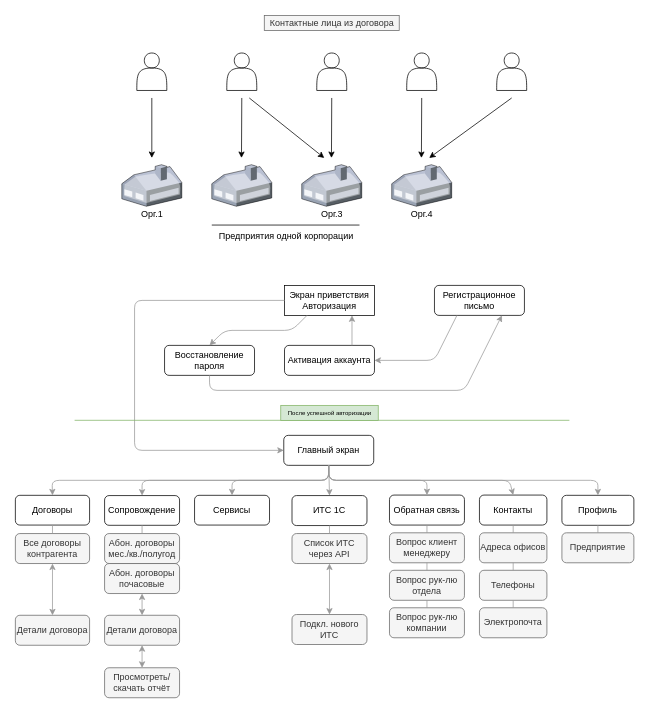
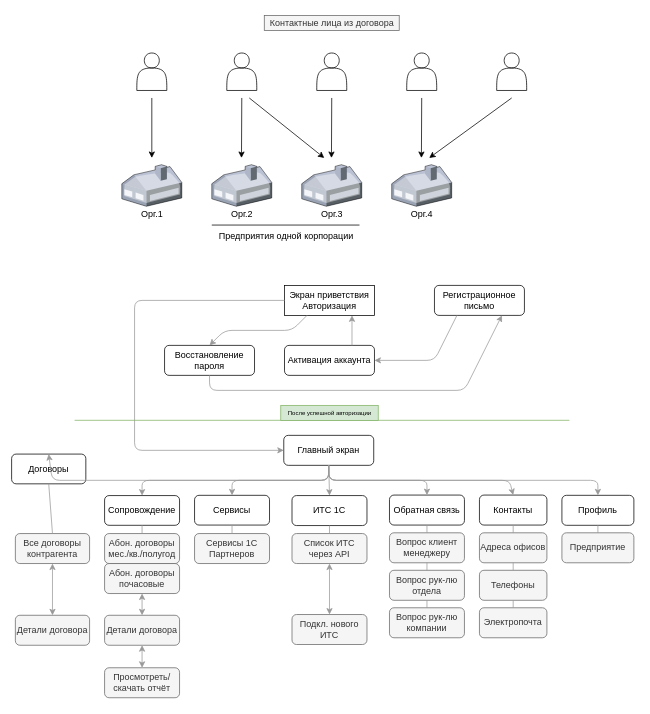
  <mxCell id="0" />
  <mxCell id="1" parent="0" />
  <mxCell id="2" value="" style="verticalLabelPosition=bottom;sketch=0;aspect=fixed;html=1;verticalAlign=top;strokeColor=none;align=center;outlineConnect=0;shape=mxgraph.citrix.home_office;" vertex="1" parent="1"><mxGeometry x="162" y="219" width="80" height="55.5" as="geometry" /></mxCell>
  <mxCell id="3" value="" style="verticalLabelPosition=bottom;sketch=0;aspect=fixed;html=1;verticalAlign=top;strokeColor=none;align=center;outlineConnect=0;shape=mxgraph.citrix.home_office;" vertex="1" parent="1"><mxGeometry x="282" y="219" width="80" height="55.5" as="geometry" /></mxCell>
  <mxCell id="4" value="" style="verticalLabelPosition=bottom;sketch=0;aspect=fixed;html=1;verticalAlign=top;strokeColor=none;align=center;outlineConnect=0;shape=mxgraph.citrix.home_office;" vertex="1" parent="1"><mxGeometry x="402" y="219" width="80" height="55.5" as="geometry" /></mxCell>
  <mxCell id="5" value="" style="endArrow=classic;html=1;rounded=0;" edge="1" parent="1"><mxGeometry width="50" height="50" relative="1" as="geometry"><mxPoint x="202" y="130" as="sourcePoint" /><mxPoint x="202" y="210" as="targetPoint" /></mxGeometry></mxCell>
  <mxCell id="6" value="" style="endArrow=classic;html=1;rounded=0;" edge="1" parent="1"><mxGeometry width="50" height="50" relative="1" as="geometry"><mxPoint x="322" y="130" as="sourcePoint" /><mxPoint x="321.6" y="210" as="targetPoint" /></mxGeometry></mxCell>
  <mxCell id="7" value="" style="endArrow=classic;html=1;rounded=0;" edge="1" parent="1"><mxGeometry width="50" height="50" relative="1" as="geometry"><mxPoint x="442" y="130" as="sourcePoint" /><mxPoint x="441.6" y="210" as="targetPoint" /></mxGeometry></mxCell>
  <mxCell id="8" value="" style="endArrow=classic;html=1;rounded=0;" edge="1" parent="1"><mxGeometry width="50" height="50" relative="1" as="geometry"><mxPoint x="332" y="130" as="sourcePoint" /><mxPoint x="432" y="210" as="targetPoint" /></mxGeometry></mxCell>
  <mxCell id="9" value="Контактные лица из договора" style="text;html=1;align=center;verticalAlign=middle;resizable=0;points=[];autosize=1;strokeColor=#666666;fillColor=#f5f5f5;fontColor=#333333;" vertex="1" parent="1"><mxGeometry x="352" y="20" width="180" height="20" as="geometry" /></mxCell>
  <mxCell id="10" value="Орг.1" style="text;html=1;align=center;verticalAlign=middle;resizable=0;points=[];autosize=1;strokeColor=none;fillColor=none;" vertex="1" parent="1"><mxGeometry x="182" y="274.5" width="40" height="20" as="geometry" /></mxCell>
+ <mxCell id="11" value="Орг.2" style="text;html=1;align=center;verticalAlign=middle;resizable=0;points=[];autosize=1;strokeColor=none;fillColor=none;" vertex="1" parent="1"><mxGeometry x="302" y="274.5" width="40" height="20" as="geometry" /></mxCell>
  <mxCell id="12" value="Орг.3" style="text;html=1;align=center;verticalAlign=middle;resizable=0;points=[];autosize=1;strokeColor=none;fillColor=none;" vertex="1" parent="1"><mxGeometry x="422" y="274.5" width="40" height="20" as="geometry" /></mxCell>
  <mxCell id="13" value="" style="shape=actor;whiteSpace=wrap;html=1;" vertex="1" parent="1"><mxGeometry x="182" y="70" width="40" height="50" as="geometry" /></mxCell>
  <mxCell id="14" value="" style="shape=actor;whiteSpace=wrap;html=1;" vertex="1" parent="1"><mxGeometry x="302" y="70" width="40" height="50" as="geometry" /></mxCell>
  <mxCell id="15" value="" style="shape=actor;whiteSpace=wrap;html=1;" vertex="1" parent="1"><mxGeometry x="422" y="70" width="40" height="50" as="geometry" /></mxCell>
  <mxCell id="16" value="" style="verticalLabelPosition=bottom;sketch=0;aspect=fixed;html=1;verticalAlign=top;strokeColor=none;align=center;outlineConnect=0;shape=mxgraph.citrix.home_office;" vertex="1" parent="1"><mxGeometry x="522" y="219" width="80" height="55.5" as="geometry" /></mxCell>
  <mxCell id="17" value="" style="endArrow=classic;html=1;rounded=0;" edge="1" parent="1"><mxGeometry width="50" height="50" relative="1" as="geometry"><mxPoint x="562" y="130" as="sourcePoint" /><mxPoint x="561.6" y="210" as="targetPoint" /></mxGeometry></mxCell>
  <mxCell id="18" value="Орг.4" style="text;html=1;align=center;verticalAlign=middle;resizable=0;points=[];autosize=1;strokeColor=none;fillColor=none;" vertex="1" parent="1"><mxGeometry x="542" y="274.5" width="40" height="20" as="geometry" /></mxCell>
  <mxCell id="19" value="" style="shape=actor;whiteSpace=wrap;html=1;" vertex="1" parent="1"><mxGeometry x="542" y="70" width="40" height="50" as="geometry" /></mxCell>
  <mxCell id="20" value="" style="endArrow=classic;html=1;rounded=0;" edge="1" parent="1"><mxGeometry width="50" height="50" relative="1" as="geometry"><mxPoint x="682" y="130" as="sourcePoint" /><mxPoint x="572" y="210" as="targetPoint" /></mxGeometry></mxCell>
  <mxCell id="21" value="" style="shape=actor;whiteSpace=wrap;html=1;" vertex="1" parent="1"><mxGeometry x="662" y="70" width="40" height="50" as="geometry" /></mxCell>
  <mxCell id="22" value="" style="line;strokeWidth=1;rotatable=0;dashed=0;labelPosition=right;align=left;verticalAlign=middle;spacingTop=0;spacingLeft=6;points=[];portConstraint=eastwest;" vertex="1" parent="1"><mxGeometry x="282" y="294.5" width="197" height="10" as="geometry" /></mxCell>
  <mxCell id="23" value="Предприятия одной корпорации" style="text;html=1;align=center;verticalAlign=middle;resizable=0;points=[];autosize=1;strokeColor=none;fillColor=none;" vertex="1" parent="1"><mxGeometry x="285.5" y="304.5" width="190" height="20" as="geometry" /></mxCell>
  <mxCell id="24" value="Экран приветствия&lt;br&gt;Авторизация" style="whiteSpace=wrap;html=1;rounded=0;" vertex="1" parent="1"><mxGeometry x="379" y="380" width="120" height="40" as="geometry" /></mxCell>
  <mxCell id="25" value="Главный экран" style="rounded=1;whiteSpace=wrap;html=1;" vertex="1" parent="1"><mxGeometry x="378" y="580" width="120" height="40" as="geometry" /></mxCell>
  <mxCell id="26" value="" style="endArrow=classic;html=1;rounded=1;exitX=0;exitY=0.5;exitDx=0;exitDy=0;entryX=0;entryY=0.5;entryDx=0;entryDy=0;strokeColor=#999999;strokeWidth=1;startSize=6;jumpSize=6;" edge="1" parent="1" source="24" target="25"><mxGeometry width="50" height="50" relative="1" as="geometry"><mxPoint x="429" y="550" as="sourcePoint" /><mxPoint x="479" y="500" as="targetPoint" /><Array as="points"><mxPoint x="179" y="400" /><mxPoint x="179" y="600" /></Array></mxGeometry></mxCell>
  <mxCell id="27" value="Восстановление пароля" style="rounded=1;whiteSpace=wrap;html=1;" vertex="1" parent="1"><mxGeometry x="219" y="460" width="120" height="40" as="geometry" /></mxCell>
  <mxCell id="28" value="Активация аккаунта" style="rounded=1;whiteSpace=wrap;html=1;" vertex="1" parent="1"><mxGeometry x="379" y="460" width="120" height="40" as="geometry" /></mxCell>
  <mxCell id="29" value="" style="endArrow=classic;html=1;rounded=1;exitX=0.25;exitY=1;exitDx=0;exitDy=0;strokeColor=#999999;entryX=0.5;entryY=0;entryDx=0;entryDy=0;" edge="1" parent="1" source="24" target="27"><mxGeometry width="50" height="50" relative="1" as="geometry"><mxPoint x="149" y="410" as="sourcePoint" /><mxPoint x="209" y="450" as="targetPoint" /><Array as="points"><mxPoint x="389" y="440" /><mxPoint x="299" y="440" /></Array></mxGeometry></mxCell>
  <mxCell id="30" value="Регистрационное письмо" style="rounded=1;whiteSpace=wrap;html=1;" vertex="1" parent="1"><mxGeometry x="579" y="380" width="120" height="40" as="geometry" /></mxCell>
  <mxCell id="31" value="" style="endArrow=classic;html=1;rounded=1;exitX=0.25;exitY=1;exitDx=0;exitDy=0;entryX=1;entryY=0.5;entryDx=0;entryDy=0;strokeColor=#999999;" edge="1" parent="1" source="30" target="28"><mxGeometry width="50" height="50" relative="1" as="geometry"><mxPoint x="209" y="430" as="sourcePoint" /><mxPoint x="209" y="470" as="targetPoint" /><Array as="points"><mxPoint x="579" y="480" /></Array></mxGeometry></mxCell>
  <mxCell id="32" value="" style="endArrow=classic;html=1;rounded=1;exitX=0.5;exitY=1;exitDx=0;exitDy=0;entryX=0.75;entryY=1;entryDx=0;entryDy=0;strokeColor=#999999;" edge="1" parent="1" source="27" target="30"><mxGeometry width="50" height="50" relative="1" as="geometry"><mxPoint x="689" y="470" as="sourcePoint" /><mxPoint x="679" y="520" as="targetPoint" /><Array as="points"><mxPoint x="279" y="520" /><mxPoint x="619" y="520" /></Array></mxGeometry></mxCell>
  <mxCell id="33" value="" style="endArrow=classic;html=1;rounded=1;exitX=0.75;exitY=0;exitDx=0;exitDy=0;entryX=0.75;entryY=1;entryDx=0;entryDy=0;strokeColor=#999999;" edge="1" parent="1" source="28" target="24"><mxGeometry width="50" height="50" relative="1" as="geometry"><mxPoint x="179" y="430" as="sourcePoint" /><mxPoint x="179" y="470" as="targetPoint" /><Array as="points" /></mxGeometry></mxCell>
  <mxCell id="34" value="Сервисы" style="rounded=1;whiteSpace=wrap;html=1;" vertex="1" parent="1"><mxGeometry x="259" y="660" width="100" height="39.67" as="geometry" /></mxCell>
  <mxCell id="35" value="ИТС 1С" style="rounded=1;whiteSpace=wrap;html=1;" vertex="1" parent="1"><mxGeometry x="389" y="660.33" width="100" height="40" as="geometry" /></mxCell>
  <mxCell id="36" value="Обратная связь" style="rounded=1;whiteSpace=wrap;html=1;" vertex="1" parent="1"><mxGeometry x="519" y="659.67" width="100" height="40" as="geometry" /></mxCell>
  <mxCell id="37" value="Контакты" style="rounded=1;whiteSpace=wrap;html=1;" vertex="1" parent="1"><mxGeometry x="639" y="659.67" width="90" height="40" as="geometry" /></mxCell>
  <mxCell id="38" value="Профиль" style="rounded=1;whiteSpace=wrap;html=1;" vertex="1" parent="1"><mxGeometry x="749" y="660" width="96" height="40" as="geometry" /></mxCell>
  <mxCell id="39" value="Сопровождение" style="rounded=1;whiteSpace=wrap;html=1;" vertex="1" parent="1"><mxGeometry x="139" y="660.33" width="100" height="39.67" as="geometry" /></mxCell>
- <mxCell id="40" value="Договоры" style="rounded=1;whiteSpace=wrap;html=1;" vertex="1" parent="1"><mxGeometry x="20" y="660" width="99" height="39.67" as="geometry" /></mxCell>
+ <mxCell id="40" value="Договоры" style="rounded=1;whiteSpace=wrap;html=1;" vertex="1" parent="1"><mxGeometry x="15" y="605" width="99" height="39.67" as="geometry" /></mxCell>
  <mxCell id="41" value="" style="endArrow=classic;html=1;rounded=1;exitX=0.5;exitY=1;exitDx=0;exitDy=0;entryX=0.5;entryY=0;entryDx=0;entryDy=0;strokeColor=#999999;" edge="1" parent="1" source="25" target="35"><mxGeometry width="50" height="50" relative="1" as="geometry"><mxPoint x="179" y="430" as="sourcePoint" /><mxPoint x="179" y="470" as="targetPoint" /><Array as="points" /></mxGeometry></mxCell>
  <mxCell id="42" value="" style="endArrow=classic;html=1;rounded=1;entryX=0.5;entryY=0;entryDx=0;entryDy=0;strokeColor=#999999;exitX=0.5;exitY=1;exitDx=0;exitDy=0;" edge="1" parent="1" source="25" target="34"><mxGeometry width="50" height="50" relative="1" as="geometry"><mxPoint x="439" y="620" as="sourcePoint" /><mxPoint x="449" y="670.33" as="targetPoint" /><Array as="points"><mxPoint x="438" y="640" /><mxPoint x="309" y="640" /></Array></mxGeometry></mxCell>
  <mxCell id="43" value="" style="endArrow=classic;html=1;rounded=1;entryX=0.5;entryY=0;entryDx=0;entryDy=0;strokeColor=#999999;exitX=0.5;exitY=1;exitDx=0;exitDy=0;" edge="1" parent="1" source="25" target="39"><mxGeometry width="50" height="50" relative="1" as="geometry"><mxPoint x="439" y="620" as="sourcePoint" /><mxPoint x="338.5" y="670" as="targetPoint" /><Array as="points"><mxPoint x="438" y="640" /><mxPoint x="189" y="640" /></Array></mxGeometry></mxCell>
  <mxCell id="44" value="" style="endArrow=classic;html=1;rounded=1;entryX=0.5;entryY=0;entryDx=0;entryDy=0;strokeColor=#999999;exitX=0.5;exitY=1;exitDx=0;exitDy=0;" edge="1" parent="1" source="25" target="40"><mxGeometry width="50" height="50" relative="1" as="geometry"><mxPoint x="439" y="620" as="sourcePoint" /><mxPoint x="226.5" y="670.33" as="targetPoint" /><Array as="points"><mxPoint x="438" y="640" /><mxPoint x="69" y="640" /></Array></mxGeometry></mxCell>
  <mxCell id="45" value="" style="endArrow=classic;html=1;rounded=1;entryX=0.5;entryY=0;entryDx=0;entryDy=0;strokeColor=#999999;exitX=0.5;exitY=1;exitDx=0;exitDy=0;" edge="1" parent="1" source="25" target="36"><mxGeometry width="50" height="50" relative="1" as="geometry"><mxPoint x="439" y="620" as="sourcePoint" /><mxPoint x="449" y="670.33" as="targetPoint" /><Array as="points"><mxPoint x="438" y="640" /><mxPoint x="569" y="640" /></Array></mxGeometry></mxCell>
  <mxCell id="46" value="" style="endArrow=classic;html=1;rounded=1;exitX=0.5;exitY=1;exitDx=0;exitDy=0;entryX=0.5;entryY=0;entryDx=0;entryDy=0;strokeColor=#999999;" edge="1" parent="1" source="25" target="37"><mxGeometry width="50" height="50" relative="1" as="geometry"><mxPoint x="449" y="630" as="sourcePoint" /><mxPoint x="449" y="670.33" as="targetPoint" /><Array as="points"><mxPoint x="438" y="640" /><mxPoint x="679" y="640" /></Array></mxGeometry></mxCell>
  <mxCell id="47" value="" style="endArrow=classic;html=1;rounded=1;exitX=0.5;exitY=1;exitDx=0;exitDy=0;entryX=0.5;entryY=0;entryDx=0;entryDy=0;strokeColor=#999999;" edge="1" parent="1" source="25" target="38"><mxGeometry width="50" height="50" relative="1" as="geometry"><mxPoint x="469" y="650" as="sourcePoint" /><mxPoint x="469" y="690.33" as="targetPoint" /><Array as="points"><mxPoint x="438" y="640" /><mxPoint x="797" y="640" /></Array></mxGeometry></mxCell>
  <mxCell id="48" value="Предприятие" style="rounded=1;whiteSpace=wrap;html=1;fillColor=#f5f5f5;fontColor=#333333;strokeColor=#666666;" vertex="1" parent="1"><mxGeometry x="749" y="710" width="96" height="40" as="geometry" /></mxCell>
  <mxCell id="49" value="" style="line;strokeWidth=1;rotatable=0;dashed=0;labelPosition=right;align=left;verticalAlign=middle;spacingTop=0;spacingLeft=6;points=[];portConstraint=eastwest;fontSize=8;fillColor=#d5e8d4;strokeColor=#82b366;" vertex="1" parent="1"><mxGeometry x="99" y="555" width="660" height="9.87" as="geometry" /></mxCell>
  <mxCell id="50" value="&lt;font style=&quot;font-size: 8px;&quot;&gt;После успешной авторизации&lt;br&gt;&lt;/font&gt;" style="text;html=1;align=center;verticalAlign=middle;resizable=0;points=[];autosize=1;strokeColor=#82b366;fillColor=#d5e8d4;" vertex="1" parent="1"><mxGeometry x="374" y="540" width="130" height="20" as="geometry" /></mxCell>
  <mxCell id="51" value="Подкл. нового ИТС" style="rounded=1;whiteSpace=wrap;html=1;fillColor=#f5f5f5;fontColor=#333333;strokeColor=#666666;" vertex="1" parent="1"><mxGeometry x="389" y="819" width="100" height="40" as="geometry" /></mxCell>
  <mxCell id="52" value="Адреса офисов" style="rounded=1;whiteSpace=wrap;html=1;fillColor=#f5f5f5;fontColor=#333333;strokeColor=#666666;" vertex="1" parent="1"><mxGeometry x="639" y="710" width="90" height="40" as="geometry" /></mxCell>
  <mxCell id="53" value="Телефоны" style="rounded=1;whiteSpace=wrap;html=1;fillColor=#f5f5f5;fontColor=#333333;strokeColor=#666666;" vertex="1" parent="1"><mxGeometry x="639" y="760" width="90" height="40" as="geometry" /></mxCell>
  <mxCell id="54" value="Электропочта" style="rounded=1;whiteSpace=wrap;html=1;fillColor=#f5f5f5;fontColor=#333333;strokeColor=#666666;" vertex="1" parent="1"><mxGeometry x="639" y="810" width="90" height="40" as="geometry" /></mxCell>
  <mxCell id="55" value="" style="endArrow=none;html=1;rounded=0;fontSize=8;strokeColor=#999999;entryX=0.5;entryY=1;entryDx=0;entryDy=0;" edge="1" parent="1" source="52" target="37"><mxGeometry relative="1" as="geometry"><mxPoint x="314" y="820" as="sourcePoint" /><mxPoint x="474" y="820" as="targetPoint" /></mxGeometry></mxCell>
  <mxCell id="56" value="" style="endArrow=none;html=1;rounded=0;fontSize=8;strokeColor=#999999;entryX=0.5;entryY=1;entryDx=0;entryDy=0;exitX=0.5;exitY=0;exitDx=0;exitDy=0;" edge="1" parent="1" source="53" target="52"><mxGeometry relative="1" as="geometry"><mxPoint x="674" y="771" as="sourcePoint" /><mxPoint x="674" y="761" as="targetPoint" /></mxGeometry></mxCell>
  <mxCell id="57" value="" style="endArrow=none;html=1;rounded=0;fontSize=8;strokeColor=#999999;entryX=0.5;entryY=1;entryDx=0;entryDy=0;exitX=0.5;exitY=0;exitDx=0;exitDy=0;" edge="1" parent="1" source="54" target="53"><mxGeometry relative="1" as="geometry"><mxPoint x="694" y="722" as="sourcePoint" /><mxPoint x="694" y="702" as="targetPoint" /></mxGeometry></mxCell>
  <mxCell id="58" value="Вопрос клиент менеджеру" style="rounded=1;whiteSpace=wrap;html=1;fillColor=#f5f5f5;fontColor=#333333;strokeColor=#666666;" vertex="1" parent="1"><mxGeometry x="519" y="710" width="100" height="40" as="geometry" /></mxCell>
  <mxCell id="59" value="Вопрос рук-лю&lt;br&gt;отдела" style="rounded=1;whiteSpace=wrap;html=1;fillColor=#f5f5f5;fontColor=#333333;strokeColor=#666666;" vertex="1" parent="1"><mxGeometry x="519" y="760" width="100" height="40" as="geometry" /></mxCell>
  <mxCell id="60" value="Вопрос рук-лю&lt;br&gt;компании" style="rounded=1;whiteSpace=wrap;html=1;fillColor=#f5f5f5;fontColor=#333333;strokeColor=#666666;" vertex="1" parent="1"><mxGeometry x="519" y="810" width="100" height="40" as="geometry" /></mxCell>
  <mxCell id="61" value="" style="endArrow=none;html=1;rounded=0;fontSize=8;strokeColor=#999999;entryX=0.5;entryY=1;entryDx=0;entryDy=0;exitX=0.5;exitY=0;exitDx=0;exitDy=0;" edge="1" parent="1" source="48" target="38"><mxGeometry relative="1" as="geometry"><mxPoint x="676" y="730" as="sourcePoint" /><mxPoint x="676" y="710" as="targetPoint" /></mxGeometry></mxCell>
  <mxCell id="62" value="" style="endArrow=none;html=1;rounded=0;fontSize=8;strokeColor=#999999;entryX=0.5;entryY=1;entryDx=0;entryDy=0;exitX=0.5;exitY=0;exitDx=0;exitDy=0;" edge="1" parent="1" source="58" target="36"><mxGeometry relative="1" as="geometry"><mxPoint x="693" y="740" as="sourcePoint" /><mxPoint x="693" y="720" as="targetPoint" /></mxGeometry></mxCell>
  <mxCell id="63" value="" style="endArrow=none;html=1;rounded=0;fontSize=8;strokeColor=#999999;entryX=0.5;entryY=1;entryDx=0;entryDy=0;exitX=0.5;exitY=0;exitDx=0;exitDy=0;" edge="1" parent="1" source="59" target="58"><mxGeometry relative="1" as="geometry"><mxPoint x="703" y="741" as="sourcePoint" /><mxPoint x="703" y="721" as="targetPoint" /></mxGeometry></mxCell>
  <mxCell id="64" value="" style="endArrow=none;html=1;rounded=0;fontSize=8;strokeColor=#999999;entryX=0.5;entryY=1;entryDx=0;entryDy=0;exitX=0.5;exitY=0;exitDx=0;exitDy=0;" edge="1" parent="1" source="60" target="59"><mxGeometry relative="1" as="geometry"><mxPoint x="713" y="742" as="sourcePoint" /><mxPoint x="713" y="722" as="targetPoint" /></mxGeometry></mxCell>
  <mxCell id="65" value="Список ИТС через API" style="rounded=1;whiteSpace=wrap;html=1;fillColor=#f5f5f5;fontColor=#333333;strokeColor=#666666;" vertex="1" parent="1"><mxGeometry x="389" y="711" width="100" height="40" as="geometry" /></mxCell>
  <mxCell id="66" value="" style="endArrow=none;html=1;rounded=0;fontSize=8;strokeColor=#999999;entryX=0.5;entryY=1;entryDx=0;entryDy=0;" edge="1" parent="1" source="65" target="35"><mxGeometry relative="1" as="geometry"><mxPoint x="561" y="730" as="sourcePoint" /><mxPoint x="561" y="710" as="targetPoint" /></mxGeometry></mxCell>
  <mxCell id="67" value="" style="endArrow=classic;html=1;rounded=0;fontSize=8;strokeColor=#999999;entryX=0.5;entryY=1;entryDx=0;entryDy=0;exitX=0.5;exitY=0;exitDx=0;exitDy=0;startArrow=classic;startFill=1;endFill=1;" edge="1" parent="1" source="51" target="65"><mxGeometry relative="1" as="geometry"><mxPoint x="451" y="720" as="sourcePoint" /><mxPoint x="451" y="700.33" as="targetPoint" /></mxGeometry></mxCell>
+ <mxCell id="68" value="Сервисы 1С Партнеров" style="rounded=1;whiteSpace=wrap;html=1;fillColor=#f5f5f5;fontColor=#333333;strokeColor=#666666;" vertex="1" parent="1"><mxGeometry x="259" y="711" width="100" height="40" as="geometry" /></mxCell>
+ <mxCell id="69" value="" style="endArrow=none;html=1;rounded=0;fontSize=8;strokeColor=#999999;entryX=0.5;entryY=1;entryDx=0;entryDy=0;exitX=0.5;exitY=0;exitDx=0;exitDy=0;" edge="1" parent="1" source="68" target="34"><mxGeometry relative="1" as="geometry"><mxPoint x="336" y="780" as="sourcePoint" /><mxPoint x="306" y="790" as="targetPoint" /></mxGeometry></mxCell>
  <mxCell id="70" value="Абон. договоры&lt;br&gt;мес./кв./полугод" style="rounded=1;whiteSpace=wrap;html=1;fillColor=#f5f5f5;fontColor=#333333;strokeColor=#666666;" vertex="1" parent="1"><mxGeometry x="139" y="711" width="100" height="40" as="geometry" /></mxCell>
  <mxCell id="71" value="Абон. договоры&lt;br&gt;почасовые" style="rounded=1;whiteSpace=wrap;html=1;fillColor=#f5f5f5;fontColor=#333333;strokeColor=#666666;" vertex="1" parent="1"><mxGeometry x="139" y="751" width="100" height="40" as="geometry" /></mxCell>
  <mxCell id="72" value="Все договоры&lt;br&gt;контрагента" style="rounded=1;whiteSpace=wrap;html=1;fillColor=#f5f5f5;fontColor=#333333;strokeColor=#666666;" vertex="1" parent="1"><mxGeometry x="20" y="711" width="99" height="40" as="geometry" /></mxCell>
  <mxCell id="73" value="" style="endArrow=none;html=1;rounded=0;fontSize=8;strokeColor=#999999;entryX=0.5;entryY=1;entryDx=0;entryDy=0;exitX=0.5;exitY=0;exitDx=0;exitDy=0;" edge="1" parent="1" source="70" target="39"><mxGeometry relative="1" as="geometry"><mxPoint x="326.5" y="721" as="sourcePoint" /><mxPoint x="326.5" y="709.67" as="targetPoint" /></mxGeometry></mxCell>
  <mxCell id="74" value="" style="endArrow=none;html=1;rounded=0;fontSize=8;strokeColor=#999999;entryX=0.5;entryY=1;entryDx=0;entryDy=0;exitX=0.5;exitY=0;exitDx=0;exitDy=0;" edge="1" parent="1" source="71" target="70"><mxGeometry relative="1" as="geometry"><mxPoint x="336.5" y="731" as="sourcePoint" /><mxPoint x="336.5" y="719.67" as="targetPoint" /></mxGeometry></mxCell>
  <mxCell id="75" value="" style="endArrow=none;html=1;rounded=0;fontSize=8;strokeColor=#999999;entryX=0.5;entryY=1;entryDx=0;entryDy=0;exitX=0.5;exitY=0;exitDx=0;exitDy=0;" edge="1" parent="1" source="72" target="40"><mxGeometry relative="1" as="geometry"><mxPoint x="347.5" y="741" as="sourcePoint" /><mxPoint x="347.5" y="729.67" as="targetPoint" /></mxGeometry></mxCell>
  <mxCell id="76" value="Детали договора" style="rounded=1;whiteSpace=wrap;html=1;fillColor=#f5f5f5;fontColor=#333333;strokeColor=#666666;" vertex="1" parent="1"><mxGeometry x="20" y="820" width="99" height="40" as="geometry" /></mxCell>
  <mxCell id="77" value="" style="endArrow=classic;html=1;rounded=1;exitX=0.5;exitY=1;exitDx=0;exitDy=0;strokeColor=#999999;entryX=0.5;entryY=0;entryDx=0;entryDy=0;startArrow=classic;startFill=1;" edge="1" parent="1" source="72" target="76"><mxGeometry width="50" height="50" relative="1" as="geometry"><mxPoint x="448" y="620" as="sourcePoint" /><mxPoint x="69" y="760" as="targetPoint" /><Array as="points" /></mxGeometry></mxCell>
  <mxCell id="78" value="Детали договора" style="rounded=1;whiteSpace=wrap;html=1;fillColor=#f5f5f5;fontColor=#333333;strokeColor=#666666;" vertex="1" parent="1"><mxGeometry x="139" y="820" width="100" height="40" as="geometry" /></mxCell>
  <mxCell id="79" value="Просмотреть/скачать отчёт" style="rounded=1;whiteSpace=wrap;html=1;fillColor=#f5f5f5;fontColor=#333333;strokeColor=#666666;" vertex="1" parent="1"><mxGeometry x="139" y="890" width="100" height="40" as="geometry" /></mxCell>
  <mxCell id="80" value="" style="endArrow=classic;html=1;rounded=1;strokeColor=#999999;entryX=0.5;entryY=0;entryDx=0;entryDy=0;exitX=0.5;exitY=1;exitDx=0;exitDy=0;startArrow=classic;startFill=1;" edge="1" parent="1" source="71" target="78"><mxGeometry width="50" height="50" relative="1" as="geometry"><mxPoint x="199" y="800" as="sourcePoint" /><mxPoint x="79.5" y="820" as="targetPoint" /><Array as="points" /></mxGeometry></mxCell>
  <mxCell id="81" value="" style="endArrow=classic;html=1;rounded=1;strokeColor=#999999;entryX=0.5;entryY=0;entryDx=0;entryDy=0;exitX=0.5;exitY=1;exitDx=0;exitDy=0;startArrow=classic;startFill=1;" edge="1" parent="1" source="78" target="79"><mxGeometry width="50" height="50" relative="1" as="geometry"><mxPoint x="199" y="811" as="sourcePoint" /><mxPoint x="199" y="830" as="targetPoint" /><Array as="points" /></mxGeometry></mxCell>
